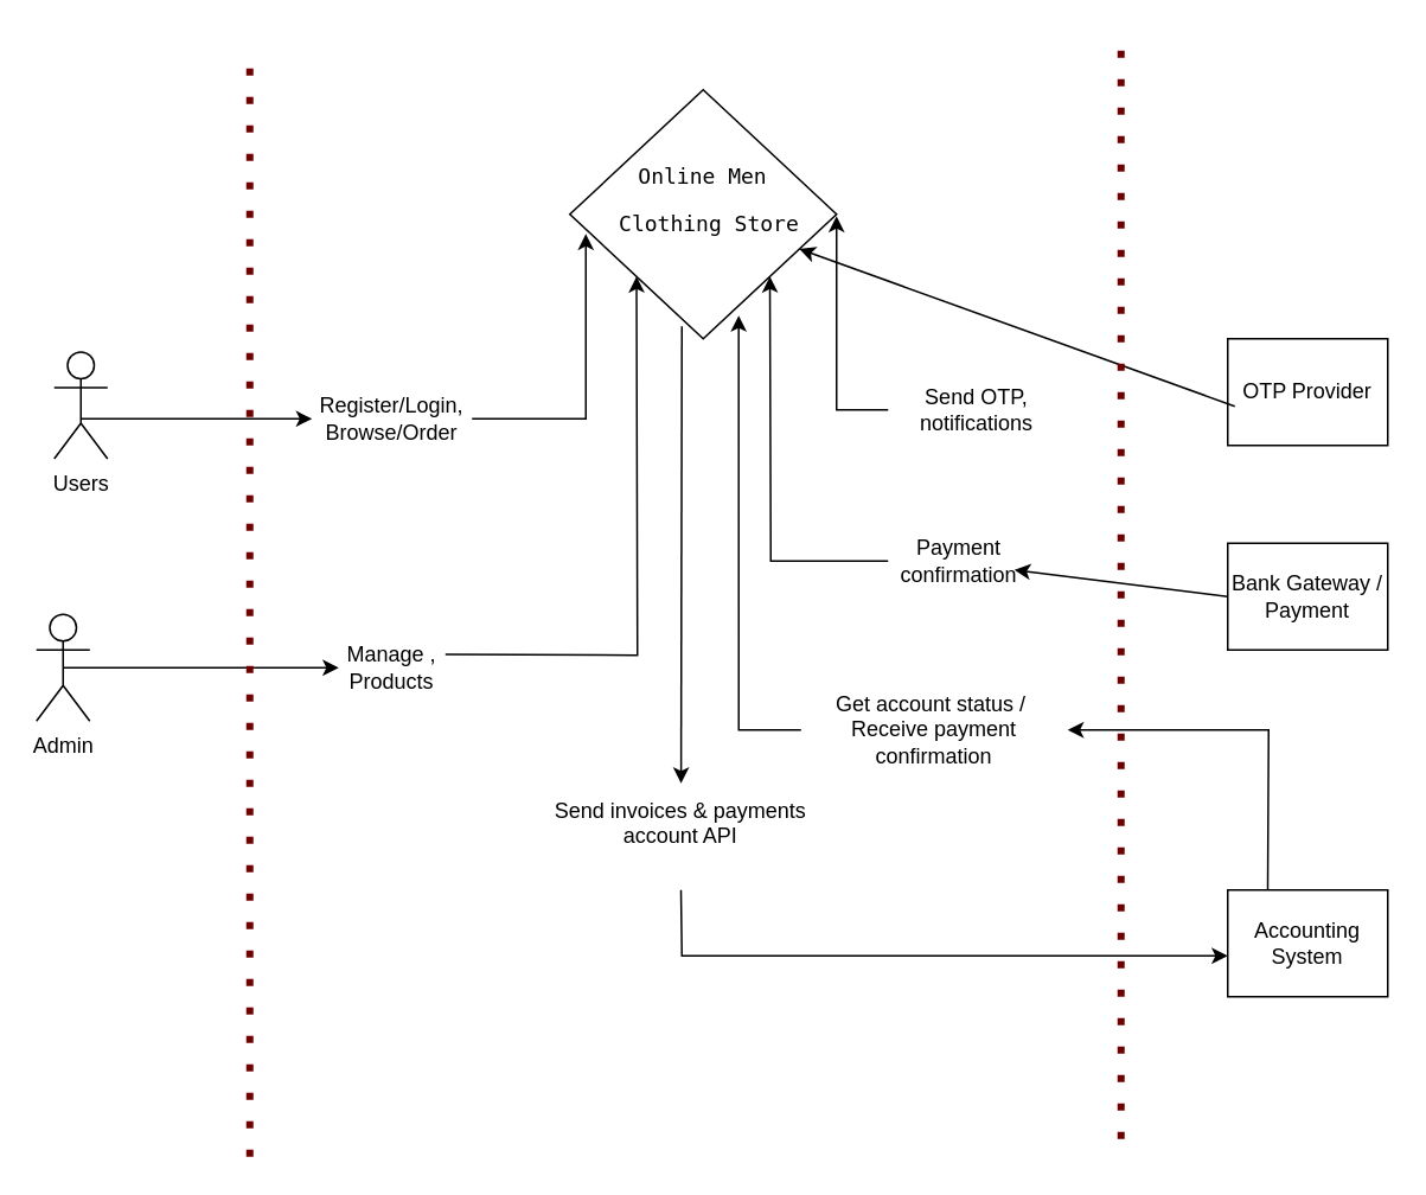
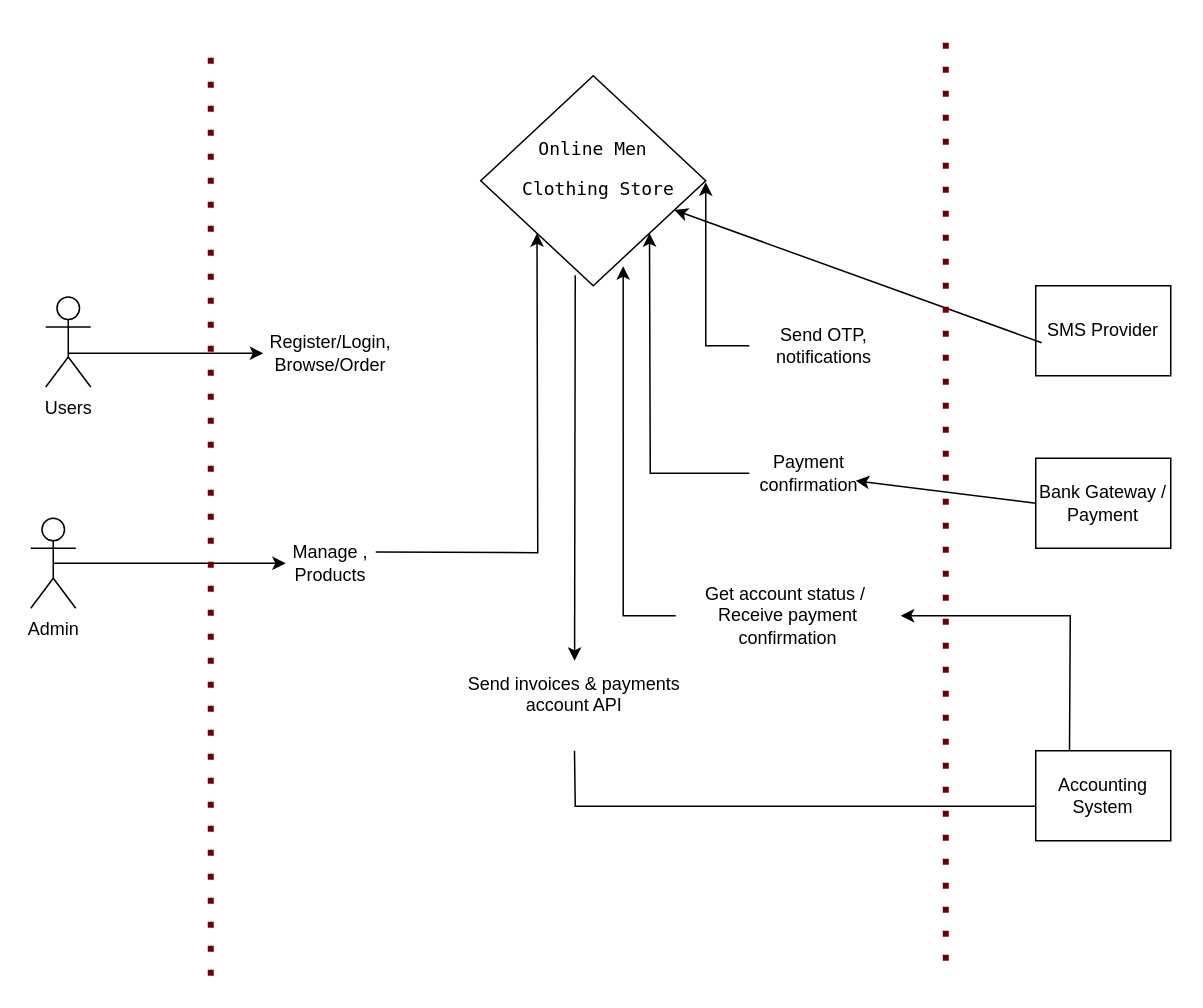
  <mxCell id="0" />
  <mxCell id="1" parent="0" />
  <mxCell id="2" value="&lt;pre style=&quot;margin-top: 0; position: relative;&quot;&gt;&lt;code class=&quot;hljs&quot;&gt;&lt;br&gt;&lt;/code&gt;&lt;/pre&gt;&lt;pre style=&quot;margin-top: 0; position: relative;&quot;&gt;&lt;code class=&quot;hljs&quot;&gt;Online Men&lt;/code&gt;&lt;/pre&gt;&lt;pre style=&quot;margin-top: 0; position: relative;&quot;&gt;&lt;code class=&quot;hljs&quot;&gt; Clothing Store&lt;br&gt;&lt;/code&gt;&lt;/pre&gt;&lt;br&gt;&lt;h4 lang=&quot;fa&quot; dir=&quot;rtl&quot;&gt;&lt;/h4&gt;" style="rhombus;whiteSpace=wrap;html=1;" vertex="1" parent="1"><mxGeometry x="320" y="50" width="150" height="140" as="geometry" /></mxCell>
  <mxCell id="3" value="Users&lt;div&gt;&lt;br&gt;&lt;/div&gt;" style="shape=umlActor;verticalLabelPosition=bottom;verticalAlign=top;html=1;outlineConnect=0;" vertex="1" parent="1"><mxGeometry x="30" y="197.5" width="30" height="60" as="geometry" /></mxCell>
  <mxCell id="4" value="Admin&lt;div&gt;&lt;br&gt;&lt;/div&gt;" style="shape=umlActor;verticalLabelPosition=bottom;verticalAlign=top;html=1;outlineConnect=0;" vertex="1" parent="1"><mxGeometry x="20" y="345" width="30" height="60" as="geometry" /></mxCell>
- <mxCell id="5" value="OTP Provider" style="rounded=0;whiteSpace=wrap;html=1;" vertex="1" parent="1"><mxGeometry x="690" y="190" width="90" height="60" as="geometry" /></mxCell>
+ <mxCell id="5" value="SMS Provider" style="rounded=0;whiteSpace=wrap;html=1;" vertex="1" parent="1"><mxGeometry x="690" y="190" width="90" height="60" as="geometry" /></mxCell>
  <mxCell id="6" value="Bank Gateway / Payment" style="rounded=0;whiteSpace=wrap;html=1;" vertex="1" parent="1"><mxGeometry x="690" y="305" width="90" height="60" as="geometry" /></mxCell>
  <mxCell id="7" value="Accounting System" style="rounded=0;whiteSpace=wrap;html=1;" vertex="1" parent="1"><mxGeometry x="690" y="500" width="90" height="60" as="geometry" /></mxCell>
- <mxCell id="8" value="" style="endArrow=classic;html=1;rounded=0;entryX=0.06;entryY=0.579;entryDx=0;entryDy=0;entryPerimeter=0;" edge="1" parent="1" source="10" target="2"><mxGeometry width="50" height="50" relative="1" as="geometry"><mxPoint x="200" y="160" as="sourcePoint" /><mxPoint x="350" y="270" as="targetPoint" /><Array as="points"><mxPoint x="329" y="235" /></Array></mxGeometry></mxCell>
  <mxCell id="9" value="" style="endArrow=classic;html=1;rounded=0;exitX=0.5;exitY=0.625;exitDx=0;exitDy=0;exitPerimeter=0;" edge="1" parent="1" source="3" target="10"><mxGeometry width="50" height="50" relative="1" as="geometry"><mxPoint x="100" y="230" as="sourcePoint" /><mxPoint x="352" y="270" as="targetPoint" /></mxGeometry></mxCell>
  <mxCell id="10" value="Register/Login, Browse/Order" style="text;html=1;align=center;verticalAlign=middle;whiteSpace=wrap;rounded=0;rotation=0;" vertex="1" parent="1"><mxGeometry x="175" y="220" width="90" height="30" as="geometry" /></mxCell>
  <mxCell id="11" value="" style="endArrow=classic;html=1;rounded=0;exitX=1;exitY=0.25;exitDx=0;exitDy=0;entryX=0;entryY=1;entryDx=0;entryDy=0;" edge="1" parent="1" source="13" target="2"><mxGeometry width="50" height="50" relative="1" as="geometry"><mxPoint x="260" y="370" as="sourcePoint" /><mxPoint x="270" y="280" as="targetPoint" /><Array as="points"><mxPoint x="358" y="368" /></Array></mxGeometry></mxCell>
  <mxCell id="12" value="" style="endArrow=classic;html=1;rounded=0;exitX=0.5;exitY=0.5;exitDx=0;exitDy=0;exitPerimeter=0;" edge="1" parent="1" source="4" target="13"><mxGeometry width="50" height="50" relative="1" as="geometry"><mxPoint x="175" y="290" as="sourcePoint" /><mxPoint x="323" y="297" as="targetPoint" /></mxGeometry></mxCell>
  <mxCell id="13" value="Manage , Products" style="text;html=1;align=center;verticalAlign=middle;whiteSpace=wrap;rounded=0;rotation=0;" vertex="1" parent="1"><mxGeometry x="190" y="360" width="60" height="30" as="geometry" /></mxCell>
  <mxCell id="14" value="" style="endArrow=classic;html=1;rounded=0;exitX=0;exitY=0.5;exitDx=0;exitDy=0;entryX=0.94;entryY=0.579;entryDx=0;entryDy=0;entryPerimeter=0;" edge="1" parent="1" source="16"><mxGeometry width="50" height="50" relative="1" as="geometry"><mxPoint x="499" y="205" as="sourcePoint" /><mxPoint x="470" y="121.06" as="targetPoint" /><Array as="points"><mxPoint x="470" y="230" /></Array></mxGeometry></mxCell>
  <mxCell id="15" value="" style="endArrow=classic;html=1;rounded=0;exitX=0.044;exitY=0.633;exitDx=0;exitDy=0;exitPerimeter=0;" edge="1" parent="1" source="5" target="2"><mxGeometry width="50" height="50" relative="1" as="geometry"><mxPoint x="613" y="188" as="sourcePoint" /><mxPoint x="453" y="266" as="targetPoint" /></mxGeometry></mxCell>
  <mxCell id="16" value="Send OTP, notifications" style="text;html=1;align=center;verticalAlign=middle;whiteSpace=wrap;rounded=0;" vertex="1" parent="1"><mxGeometry x="499" y="210" width="100" height="40" as="geometry" /></mxCell>
  <mxCell id="17" value="" style="endArrow=classic;html=1;rounded=0;exitX=0;exitY=0.5;exitDx=0;exitDy=0;entryX=1;entryY=1;entryDx=0;entryDy=0;" edge="1" parent="1" source="19" target="2"><mxGeometry width="50" height="50" relative="1" as="geometry"><mxPoint x="380" y="410" as="sourcePoint" /><mxPoint x="430" y="360" as="targetPoint" /><Array as="points"><mxPoint x="433" y="315" /></Array></mxGeometry></mxCell>
  <mxCell id="18" value="" style="endArrow=classic;html=1;rounded=0;exitX=0;exitY=0.5;exitDx=0;exitDy=0;" edge="1" parent="1" source="6"><mxGeometry width="50" height="50" relative="1" as="geometry"><mxPoint x="690" y="300" as="sourcePoint" /><mxPoint x="570" y="320" as="targetPoint" /><Array as="points" /></mxGeometry></mxCell>
  <mxCell id="19" value="Payment confirmation" style="text;html=1;align=center;verticalAlign=middle;whiteSpace=wrap;rounded=0;" vertex="1" parent="1"><mxGeometry x="499" y="290" width="80" height="50" as="geometry" /></mxCell>
  <mxCell id="20" value="" style="endArrow=classic;html=1;rounded=0;entryX=0.633;entryY=0.907;entryDx=0;entryDy=0;entryPerimeter=0;" edge="1" parent="1" source="22" target="2"><mxGeometry width="50" height="50" relative="1" as="geometry"><mxPoint x="380" y="410" as="sourcePoint" /><mxPoint x="430" y="360" as="targetPoint" /><Array as="points"><mxPoint x="415" y="410" /></Array></mxGeometry></mxCell>
  <mxCell id="21" value="" style="endArrow=classic;html=1;rounded=0;exitX=0.25;exitY=0;exitDx=0;exitDy=0;entryX=1;entryY=0.5;entryDx=0;entryDy=0;" edge="1" parent="1" source="7" target="22"><mxGeometry width="50" height="50" relative="1" as="geometry"><mxPoint x="550" y="455" as="sourcePoint" /><mxPoint x="713" y="400" as="targetPoint" /><Array as="points"><mxPoint x="713" y="410" /></Array></mxGeometry></mxCell>
  <mxCell id="22" value="Get account status /&amp;nbsp;&lt;div&gt;Receive payment confirmation&lt;/div&gt;" style="text;html=1;align=center;verticalAlign=middle;whiteSpace=wrap;rounded=0;" vertex="1" parent="1"><mxGeometry x="450" y="380" width="150" height="60" as="geometry" /></mxCell>
- <mxCell id="23" value="" style="endArrow=classic;html=1;rounded=0;exitX=0.5;exitY=1;exitDx=0;exitDy=0;entryX=0;entryY=0.617;entryDx=0;entryDy=0;entryPerimeter=0;" edge="1" parent="1" source="25" target="7"><mxGeometry width="50" height="50" relative="1" as="geometry"><mxPoint x="380" y="410" as="sourcePoint" /><mxPoint x="686" y="520" as="targetPoint" /><Array as="points"><mxPoint x="383" y="537" /></Array></mxGeometry></mxCell>
+ <mxCell id="23" value="" style="endArrow=none;html=1;rounded=0;exitX=0.5;exitY=1;exitDx=0;exitDy=0;entryX=0;entryY=0.617;entryDx=0;entryDy=0;entryPerimeter=0;" edge="1" parent="1" source="25" target="7"><mxGeometry width="50" height="50" relative="1" as="geometry"><mxPoint x="380" y="410" as="sourcePoint" /><mxPoint x="686" y="520" as="targetPoint" /><Array as="points"><mxPoint x="383" y="537" /></Array></mxGeometry></mxCell>
  <mxCell id="24" value="" style="endArrow=classic;html=1;rounded=0;exitX=0.42;exitY=0.95;exitDx=0;exitDy=0;exitPerimeter=0;" edge="1" parent="1" source="2" target="25"><mxGeometry width="50" height="50" relative="1" as="geometry"><mxPoint x="395" y="370" as="sourcePoint" /><mxPoint x="440" y="490" as="targetPoint" /></mxGeometry></mxCell>
  <mxCell id="25" value="Send invoices &amp;amp; payments account API&lt;div&gt;&lt;br/&gt;&lt;/div&gt;" style="text;html=1;align=center;verticalAlign=middle;whiteSpace=wrap;rounded=0;" vertex="1" parent="1"><mxGeometry x="295" y="440" width="175" height="60" as="geometry" /></mxCell>
  <mxCell id="26" value="" style="endArrow=none;dashed=1;html=1;dashPattern=1 3;strokeWidth=4;rounded=0;fillColor=#a20025;strokeColor=#6F0000;startSize=13;sourcePerimeterSpacing=1;" edge="1" parent="1"><mxGeometry width="50" height="50" relative="1" as="geometry"><mxPoint x="140" y="650" as="sourcePoint" /><mxPoint x="140" y="30" as="targetPoint" /></mxGeometry></mxCell>
  <mxCell id="27" value="" style="endArrow=none;dashed=1;html=1;dashPattern=1 3;strokeWidth=4;rounded=0;fillColor=#a20025;strokeColor=#6F0000;startSize=13;sourcePerimeterSpacing=1;" edge="1" parent="1"><mxGeometry width="50" height="50" relative="1" as="geometry"><mxPoint x="630" y="640" as="sourcePoint" /><mxPoint x="630" y="20" as="targetPoint" /></mxGeometry></mxCell>
